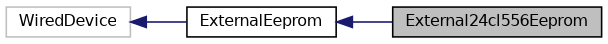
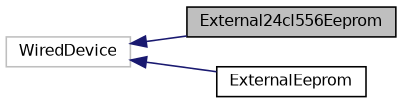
  digraph {
    rankdir=LR
    node [color=black fillcolor=white fontname=Helvetica fontsize=10 shape=record style=filled]
    edge [color=midnightblue dir=back fontname=Helvetica fontsize=10 labelfontname=Helvetica labelfontsize=10 style=solid]
    n1 [fillcolor=grey75 fontcolor=black height=0.2 label=External24cl556Eeprom width=0.4]
    n2 [height=0.2 label=ExternalEeprom width=0.4]
    n3 [color=grey75 height=0.2 label=WiredDevice width=0.4]
-   n2 -> n1
+   n3 -> n1
    n3 -> n2
  }
